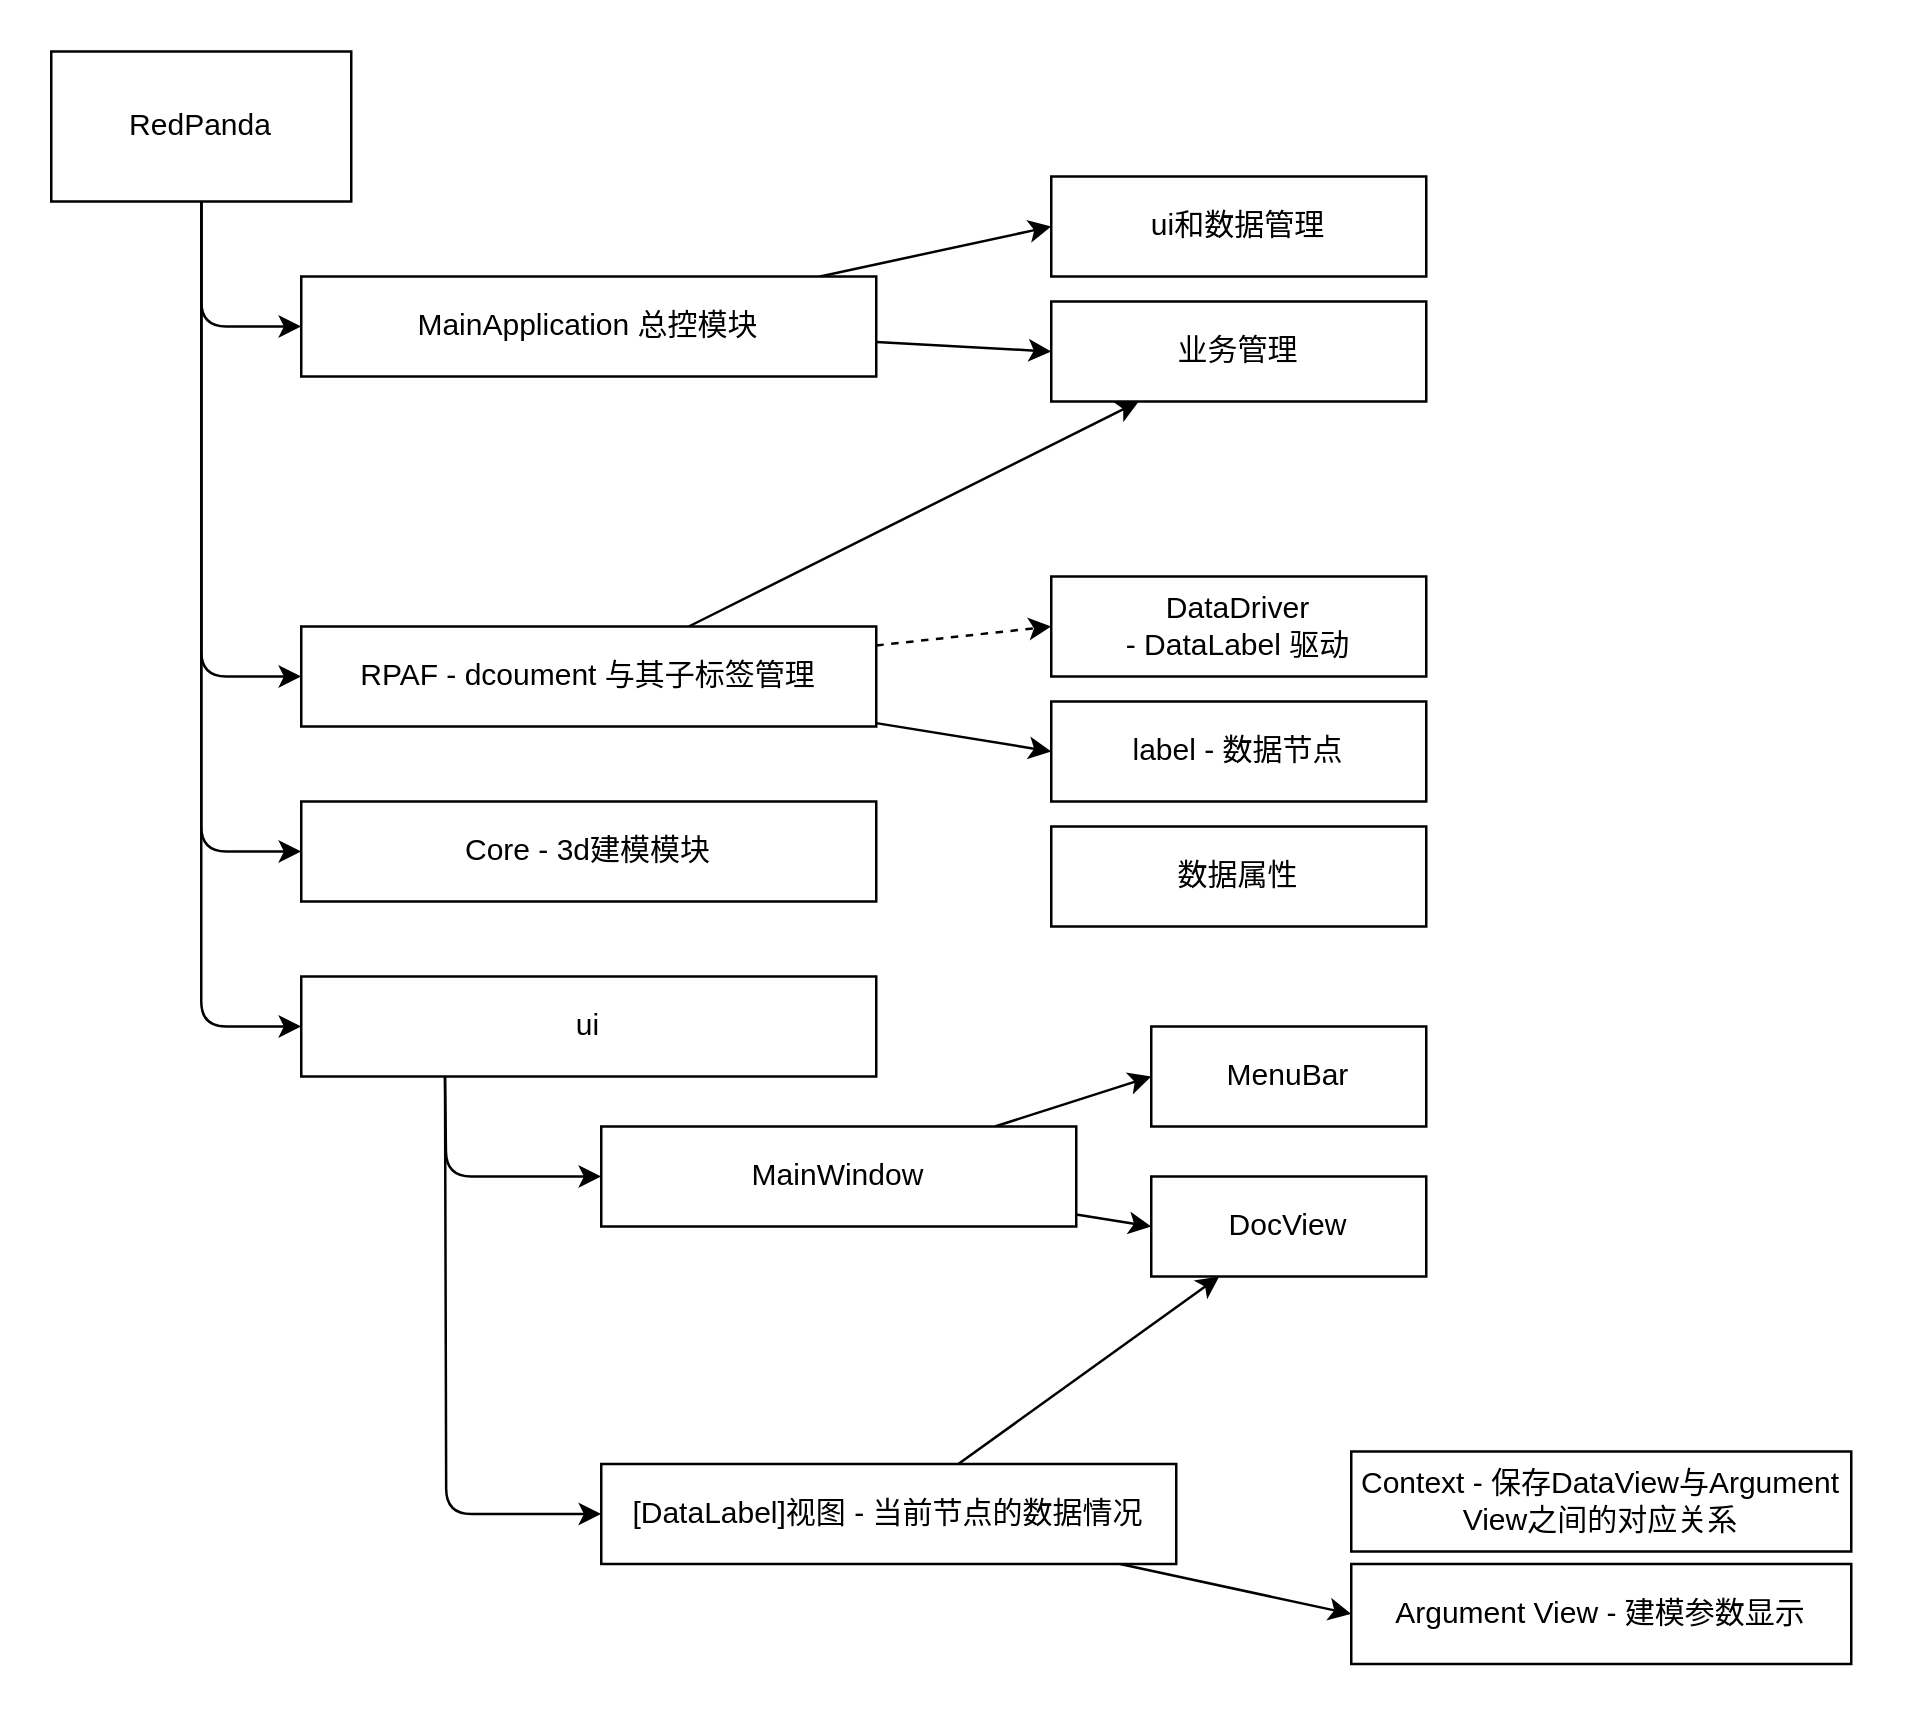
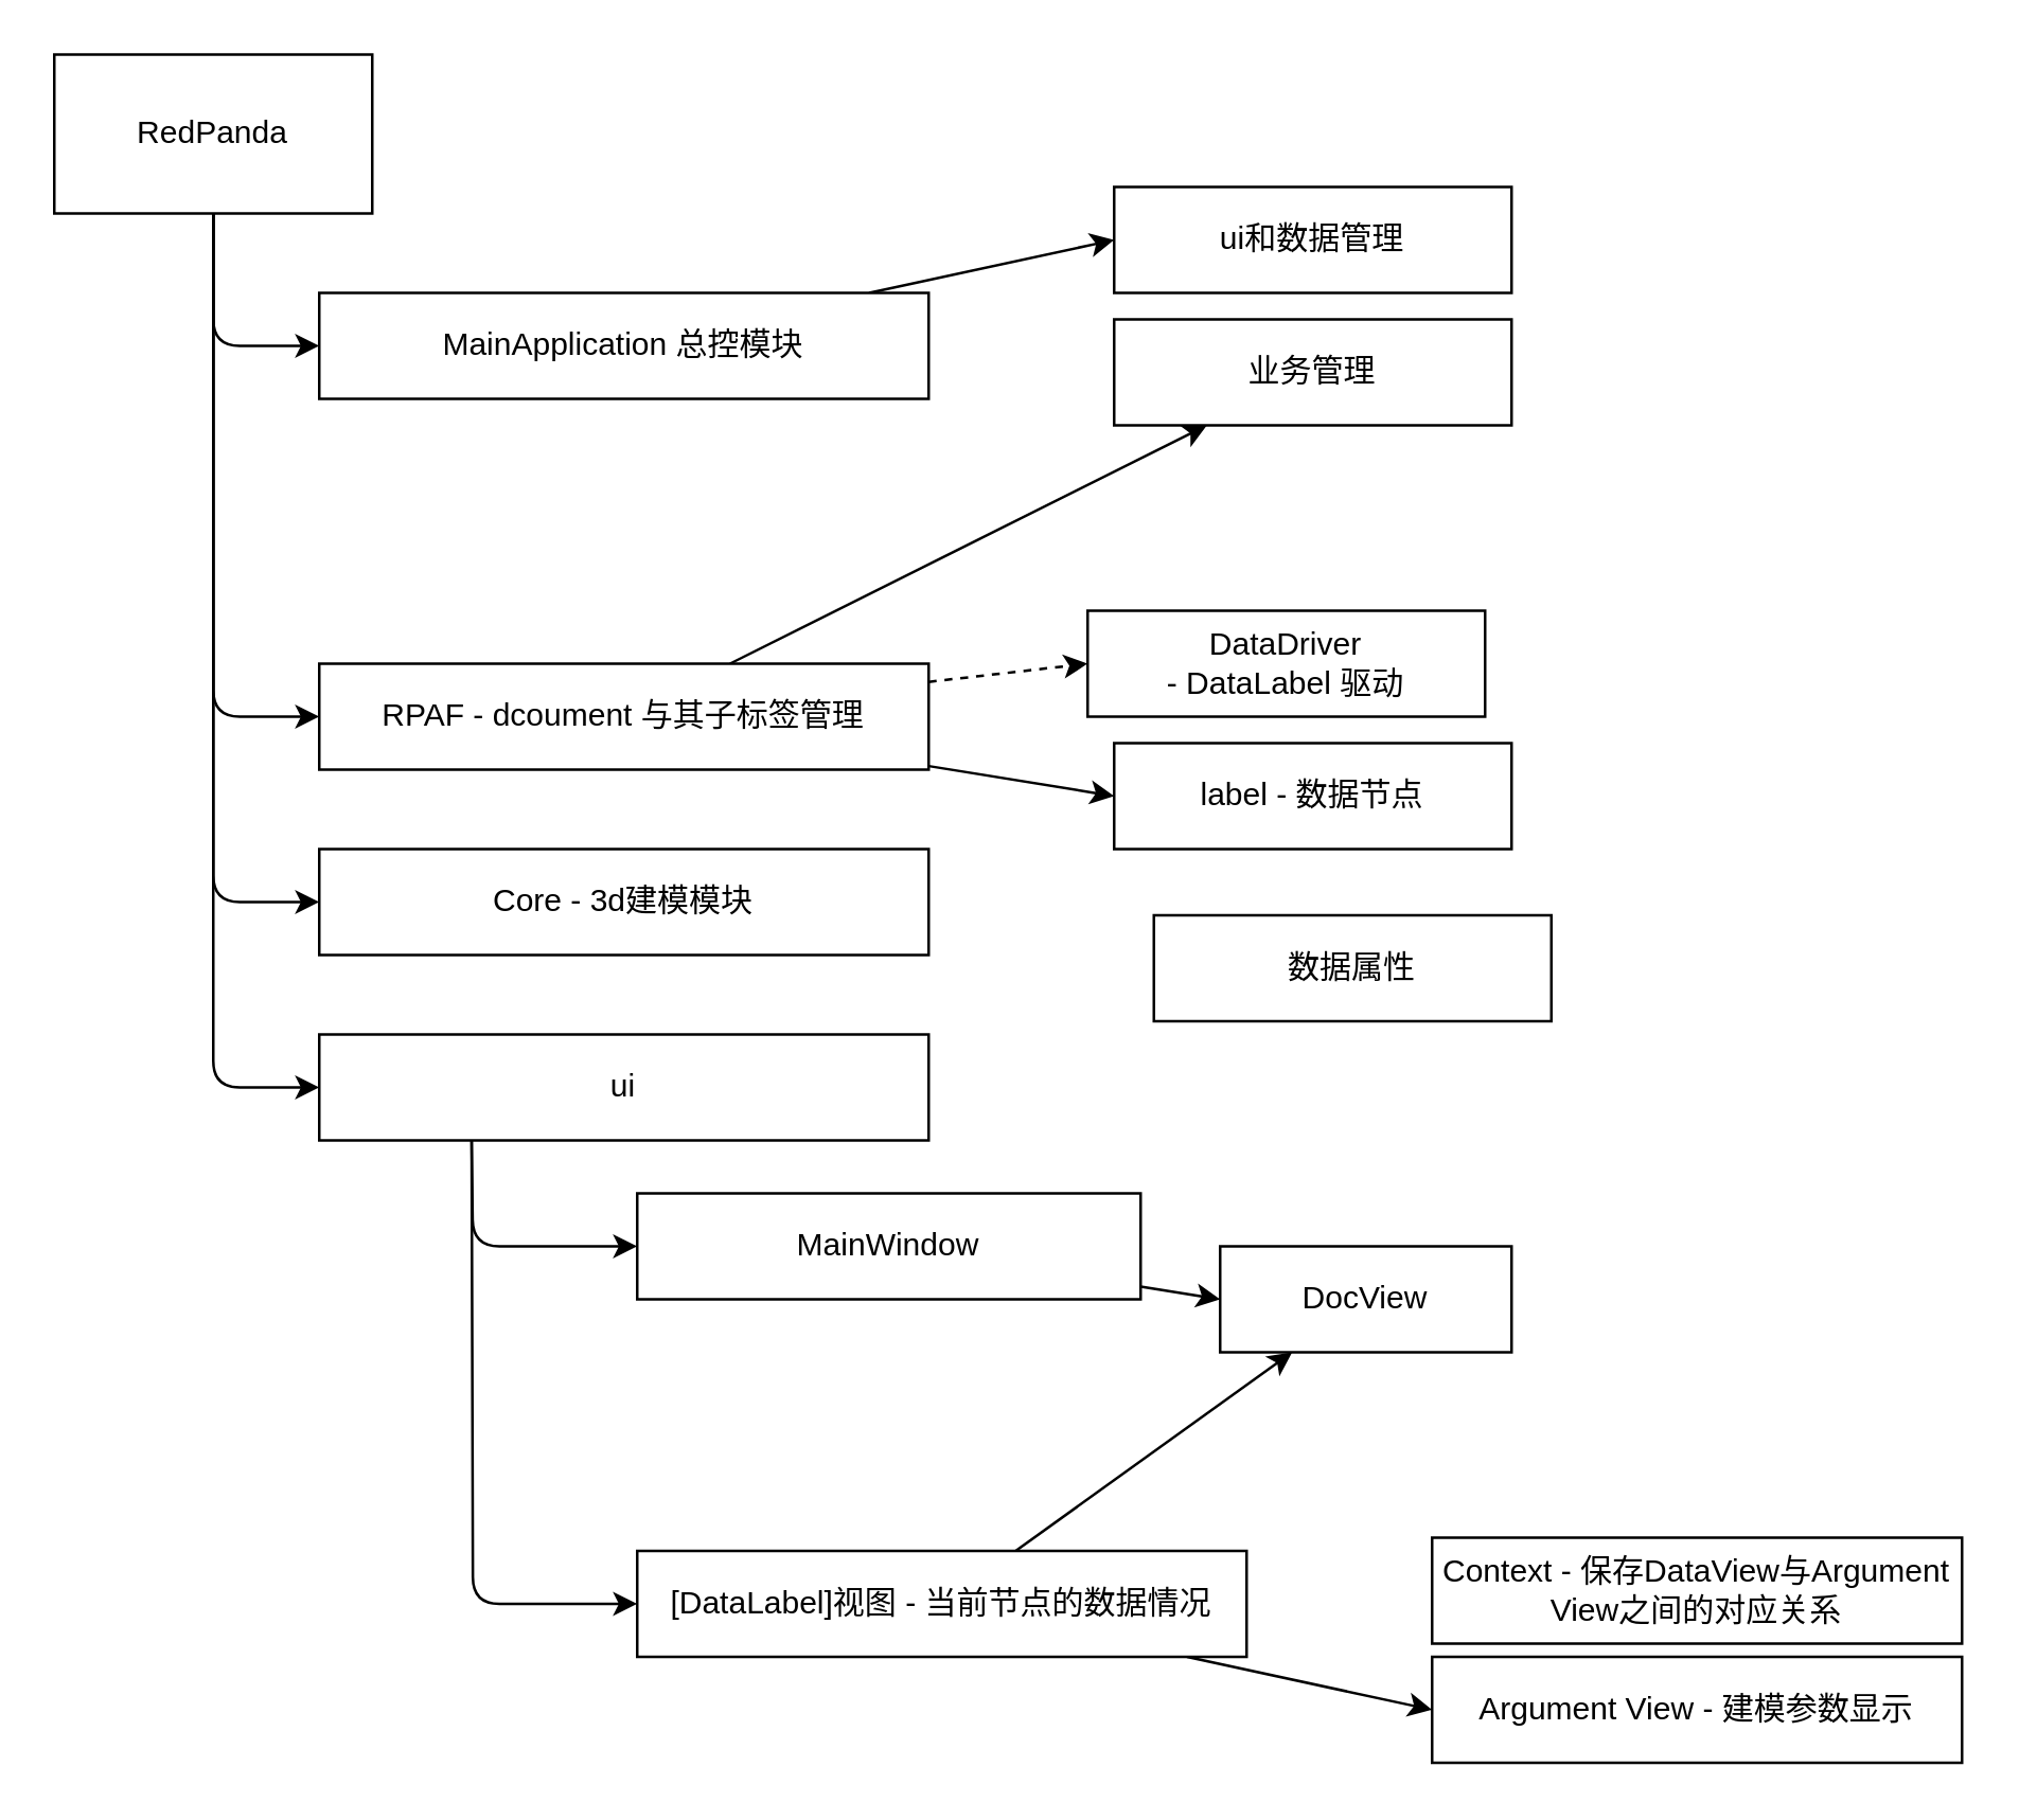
  <mxCell id="0" />
  <mxCell id="1" parent="0" />
  <mxCell id="2" style="edgeStyle=none;html=1;entryX=0;entryY=0.5;entryDx=0;entryDy=0;" parent="1" source="6" target="9" edge="1"><mxGeometry relative="1" as="geometry"><Array as="points"><mxPoint x="80" y="130" /></Array></mxGeometry></mxCell>
  <mxCell id="3" style="edgeStyle=none;html=1;entryX=0;entryY=0.5;entryDx=0;entryDy=0;" parent="1" source="6" target="13" edge="1"><mxGeometry relative="1" as="geometry"><Array as="points"><mxPoint x="80" y="270" /></Array></mxGeometry></mxCell>
  <mxCell id="4" style="edgeStyle=none;html=1;entryX=0;entryY=0.5;entryDx=0;entryDy=0;" parent="1" source="6" target="22" edge="1"><mxGeometry relative="1" as="geometry"><Array as="points"><mxPoint x="80" y="410" /></Array></mxGeometry></mxCell>
  <mxCell id="5" style="edgeStyle=none;html=1;" parent="1" source="6" edge="1"><mxGeometry relative="1" as="geometry"><mxPoint x="120" y="340" as="targetPoint" /><Array as="points"><mxPoint x="80" y="340" /></Array></mxGeometry></mxCell>
  <mxCell id="6" value="RedPanda" style="rounded=0;whiteSpace=wrap;html=1;" parent="1" vertex="1"><mxGeometry x="20" y="20" width="120" height="60" as="geometry" /></mxCell>
  <mxCell id="7" style="edgeStyle=none;html=1;entryX=0;entryY=0.5;entryDx=0;entryDy=0;" parent="1" source="9" target="17" edge="1"><mxGeometry relative="1" as="geometry" /></mxCell>
- <mxCell id="8" style="edgeStyle=none;html=1;entryX=0;entryY=0.5;entryDx=0;entryDy=0;" parent="1" source="9" target="18" edge="1"><mxGeometry relative="1" as="geometry" /></mxCell>
  <mxCell id="9" value="MainApplication 总控模块" style="rounded=0;whiteSpace=wrap;html=1;" parent="1" vertex="1"><mxGeometry x="120" y="110" width="230" height="40" as="geometry" /></mxCell>
  <mxCell id="10" style="edgeStyle=none;html=1;entryX=0;entryY=0.5;entryDx=0;entryDy=0;dashed=1;" parent="1" source="13" target="29" edge="1"><mxGeometry relative="1" as="geometry"><mxPoint x="400" y="270" as="targetPoint" /></mxGeometry></mxCell>
  <mxCell id="11" style="edgeStyle=none;html=1;entryX=0;entryY=0.5;entryDx=0;entryDy=0;" parent="1" source="13" target="31" edge="1"><mxGeometry relative="1" as="geometry" /></mxCell>
  <mxCell id="12" style="edgeStyle=none;html=1;" parent="1" source="13" target="18" edge="1"><mxGeometry relative="1" as="geometry" /></mxCell>
  <mxCell id="13" value="RPAF - dcoument 与其子标签管理" style="rounded=0;whiteSpace=wrap;html=1;" parent="1" vertex="1"><mxGeometry x="120" y="250" width="230" height="40" as="geometry" /></mxCell>
  <mxCell id="14" style="edgeStyle=none;html=1;entryX=0;entryY=0.5;entryDx=0;entryDy=0;" parent="1" source="16" target="19" edge="1"><mxGeometry relative="1" as="geometry" /></mxCell>
  <mxCell id="15" style="edgeStyle=none;html=1;" parent="1" source="16" target="27" edge="1"><mxGeometry relative="1" as="geometry" /></mxCell>
  <mxCell id="16" value="[DataLabel]视图 - 当前节点的数据情况" style="rounded=0;whiteSpace=wrap;html=1;" parent="1" vertex="1"><mxGeometry x="240" y="585" width="230" height="40" as="geometry" /></mxCell>
  <mxCell id="17" value="ui和数据管理" style="rounded=0;whiteSpace=wrap;html=1;" parent="1" vertex="1"><mxGeometry x="420" y="70" width="150" height="40" as="geometry" /></mxCell>
  <mxCell id="18" value="业务管理" style="rounded=0;whiteSpace=wrap;html=1;" parent="1" vertex="1"><mxGeometry x="420" y="120" width="150" height="40" as="geometry" /></mxCell>
  <mxCell id="19" value="Argument View - 建模参数显示" style="rounded=0;whiteSpace=wrap;html=1;" parent="1" vertex="1"><mxGeometry x="540" y="625" width="200" height="40" as="geometry" /></mxCell>
  <mxCell id="20" style="edgeStyle=none;html=1;exitX=0.25;exitY=1;exitDx=0;exitDy=0;entryX=0;entryY=0.5;entryDx=0;entryDy=0;" parent="1" source="22" target="25" edge="1"><mxGeometry relative="1" as="geometry"><Array as="points"><mxPoint x="178" y="470" /></Array></mxGeometry></mxCell>
  <mxCell id="21" style="edgeStyle=none;html=1;exitX=0.25;exitY=1;exitDx=0;exitDy=0;entryX=0;entryY=0.5;entryDx=0;entryDy=0;" parent="1" source="22" target="16" edge="1"><mxGeometry relative="1" as="geometry"><Array as="points"><mxPoint x="178" y="605" /></Array></mxGeometry></mxCell>
  <mxCell id="22" value="ui" style="rounded=0;whiteSpace=wrap;html=1;" parent="1" vertex="1"><mxGeometry x="120" y="390" width="230" height="40" as="geometry" /></mxCell>
- <mxCell id="23" style="edgeStyle=none;html=1;entryX=0;entryY=0.5;entryDx=0;entryDy=0;" parent="1" source="25" target="26" edge="1"><mxGeometry relative="1" as="geometry" /></mxCell>
  <mxCell id="24" style="edgeStyle=none;html=1;entryX=0;entryY=0.5;entryDx=0;entryDy=0;" parent="1" source="25" target="27" edge="1"><mxGeometry relative="1" as="geometry" /></mxCell>
  <mxCell id="25" value="MainWindow" style="rounded=0;whiteSpace=wrap;html=1;" parent="1" vertex="1"><mxGeometry x="240" y="450" width="190" height="40" as="geometry" /></mxCell>
- <mxCell id="26" value="MenuBar" style="rounded=0;whiteSpace=wrap;html=1;" parent="1" vertex="1"><mxGeometry x="460" y="410" width="110" height="40" as="geometry" /></mxCell>
  <mxCell id="27" value="DocView" style="rounded=0;whiteSpace=wrap;html=1;" parent="1" vertex="1"><mxGeometry x="460" y="470" width="110" height="40" as="geometry" /></mxCell>
  <mxCell id="28" value="Context - 保存DataView与Argument View之间的对应关系" style="rounded=0;whiteSpace=wrap;html=1;" parent="1" vertex="1"><mxGeometry x="540" y="580" width="200" height="40" as="geometry" /></mxCell>
- <mxCell id="29" value="DataDriver &lt;br&gt;- DataLabel 驱动" style="rounded=0;whiteSpace=wrap;html=1;" parent="1" vertex="1"><mxGeometry x="420" y="230" width="150" height="40" as="geometry" /></mxCell>
+ <mxCell id="29" value="DataDriver &lt;br&gt;- DataLabel 驱动" style="rounded=0;whiteSpace=wrap;html=1;" parent="1" vertex="1"><mxGeometry x="410" y="230" width="150" height="40" as="geometry" /></mxCell>
  <mxCell id="30" value="Core - 3d建模模块" style="rounded=0;whiteSpace=wrap;html=1;" parent="1" vertex="1"><mxGeometry x="120" y="320" width="230" height="40" as="geometry" /></mxCell>
  <mxCell id="31" value="label - 数据节点" style="rounded=0;whiteSpace=wrap;html=1;" parent="1" vertex="1"><mxGeometry x="420" y="280" width="150" height="40" as="geometry" /></mxCell>
- <mxCell id="32" value="数据属性" style="rounded=0;whiteSpace=wrap;html=1;" parent="1" vertex="1"><mxGeometry x="420" y="330" width="150" height="40" as="geometry" /></mxCell>
+ <mxCell id="32" value="数据属性" style="rounded=0;whiteSpace=wrap;html=1;" parent="1" vertex="1"><mxGeometry x="435" y="345" width="150" height="40" as="geometry" /></mxCell>
